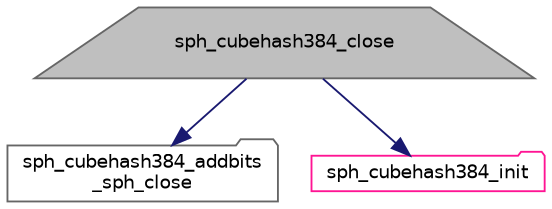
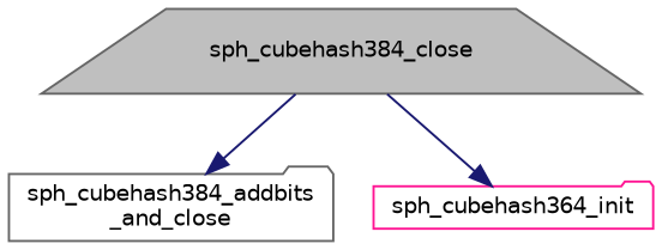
  digraph {
    rankdir=TB
    node [color=gray40 fillcolor=white fontname=Helvetica fontsize=10 shape=folder style=filled]
    edge [color=midnightblue fontname=Helvetica fontsize=10 labelfontname=Helvetica labelfontsize=10 style=solid]
    n1 [fillcolor=grey75 fontcolor=black height=0.2 label=sph_cubehash384_close shape=trapezium width=0.4]
-   n2 [height=0.2 label="sph_cubehash384_addbits\l_sph_close" width=0.4]
-   n3 [color=deeppink height=0.2 label=sph_cubehash384_init width=0.4]
+   n2 [height=0.2 label="sph_cubehash384_addbits\l_and_close" width=0.4]
+   n3 [color=deeppink height=0.2 label=sph_cubehash364_init width=0.4]
    n1 -> n2
    n1 -> n3
  }
